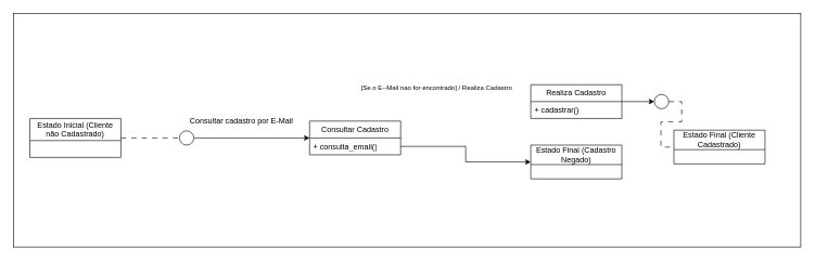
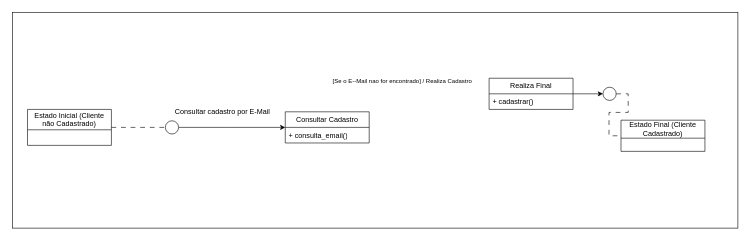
  <mxCell id="0" />
  <mxCell id="1" parent="0" />
  <mxCell id="2" value="" style="rounded=0;whiteSpace=wrap;html=1;" vertex="1" parent="1"><mxGeometry x="20" y="20" width="1210" height="360" as="geometry" /></mxCell>
  <mxCell id="3" style="edgeStyle=orthogonalEdgeStyle;rounded=0;orthogonalLoop=1;jettySize=auto;html=1;exitX=1;exitY=0.5;exitDx=0;exitDy=0;entryX=0;entryY=0.5;entryDx=0;entryDy=0;dashed=1;dashPattern=8 8;endArrow=none;endFill=0;" edge="1" parent="1" source="4" target="6"><mxGeometry relative="1" as="geometry" /></mxCell>
  <mxCell id="4" value="&lt;div&gt;Estado Inicial (Cliente não Cadastrado)&lt;/div&gt;" style="swimlane;fontStyle=0;childLayout=stackLayout;horizontal=1;startSize=34;fillColor=none;horizontalStack=0;resizeParent=1;resizeParentMax=0;resizeLast=0;collapsible=1;marginBottom=0;whiteSpace=wrap;html=1;" vertex="1" parent="1"><mxGeometry x="45" y="182" width="140" height="60" as="geometry" /></mxCell>
  <mxCell id="5" style="edgeStyle=orthogonalEdgeStyle;rounded=0;orthogonalLoop=1;jettySize=auto;html=1;exitX=1;exitY=0.5;exitDx=0;exitDy=0;" edge="1" parent="1" source="6"><mxGeometry relative="1" as="geometry"><mxPoint x="475" y="212" as="targetPoint" /></mxGeometry></mxCell>
  <mxCell id="6" value="" style="ellipse;whiteSpace=wrap;html=1;aspect=fixed;" vertex="1" parent="1"><mxGeometry x="275" y="201" width="22" height="22" as="geometry" /></mxCell>
  <mxCell id="7" value="Consultar Cadastro" style="swimlane;fontStyle=0;childLayout=stackLayout;horizontal=1;startSize=26;fillColor=none;horizontalStack=0;resizeParent=1;resizeParentMax=0;resizeLast=0;collapsible=1;marginBottom=0;whiteSpace=wrap;html=1;" vertex="1" parent="1"><mxGeometry x="475" y="186" width="140" height="52" as="geometry" /></mxCell>
  <mxCell id="8" value="+ consulta_email()" style="text;strokeColor=none;fillColor=none;align=left;verticalAlign=top;spacingLeft=4;spacingRight=4;overflow=hidden;rotatable=0;points=[[0,0.5],[1,0.5]];portConstraint=eastwest;whiteSpace=wrap;html=1;" vertex="1" parent="7"><mxGeometry y="26" width="140" height="26" as="geometry" /></mxCell>
  <mxCell id="9" value="Consultar cadastro por E-Mail" style="text;html=1;align=center;verticalAlign=middle;resizable=0;points=[];autosize=1;strokeColor=none;fillColor=none;" vertex="1" parent="1"><mxGeometry x="275" y="171" width="190" height="30" as="geometry" /></mxCell>
  <mxCell id="10" style="edgeStyle=orthogonalEdgeStyle;rounded=0;orthogonalLoop=1;jettySize=auto;html=1;entryX=0;entryY=0.5;entryDx=0;entryDy=0;" edge="1" parent="1" source="11" target="16"><mxGeometry relative="1" as="geometry" /></mxCell>
- <mxCell id="11" value="Realiza Cadastro" style="swimlane;fontStyle=0;childLayout=stackLayout;horizontal=1;startSize=26;fillColor=none;horizontalStack=0;resizeParent=1;resizeParentMax=0;resizeLast=0;collapsible=1;marginBottom=0;whiteSpace=wrap;html=1;" vertex="1" parent="1"><mxGeometry x="815" y="130" width="140" height="52" as="geometry" /></mxCell>
+ <mxCell id="11" value="Realiza Final" style="swimlane;fontStyle=0;childLayout=stackLayout;horizontal=1;startSize=26;fillColor=none;horizontalStack=0;resizeParent=1;resizeParentMax=0;resizeLast=0;collapsible=1;marginBottom=0;whiteSpace=wrap;html=1;" vertex="1" parent="1"><mxGeometry x="815" y="130" width="140" height="52" as="geometry" /></mxCell>
  <mxCell id="12" value="+ cadastrar()" style="text;strokeColor=none;fillColor=none;align=left;verticalAlign=top;spacingLeft=4;spacingRight=4;overflow=hidden;rotatable=0;points=[[0,0.5],[1,0.5]];portConstraint=eastwest;whiteSpace=wrap;html=1;" vertex="1" parent="11"><mxGeometry y="26" width="140" height="26" as="geometry" /></mxCell>
  <mxCell id="13" value="&lt;div style=&quot;font-size: 10px;&quot;&gt;[Se o E--Mail nao for encontrado] / Realiza Cadastro&lt;/div&gt;" style="text;html=1;align=center;verticalAlign=middle;resizable=0;points=[];autosize=1;strokeColor=none;fillColor=none;fontSize=10;" vertex="1" parent="1"><mxGeometry x="535" y="120" width="270" height="30" as="geometry" /></mxCell>
  <mxCell id="14" value="Estado Final (Cliente Cadastrado)" style="swimlane;fontStyle=0;childLayout=stackLayout;horizontal=1;startSize=30;fillColor=none;horizontalStack=0;resizeParent=1;resizeParentMax=0;resizeLast=0;collapsible=1;marginBottom=0;whiteSpace=wrap;html=1;" vertex="1" parent="1"><mxGeometry x="1035" y="200" width="140" height="52" as="geometry" /></mxCell>
  <mxCell id="15" style="edgeStyle=orthogonalEdgeStyle;rounded=0;orthogonalLoop=1;jettySize=auto;html=1;exitX=1;exitY=0.5;exitDx=0;exitDy=0;entryX=0;entryY=0.5;entryDx=0;entryDy=0;endArrow=none;endFill=0;dashed=1;dashPattern=8 8;" edge="1" parent="1" source="16" target="14"><mxGeometry relative="1" as="geometry" /></mxCell>
  <mxCell id="16" value="" style="ellipse;whiteSpace=wrap;html=1;aspect=fixed;" vertex="1" parent="1"><mxGeometry x="1005" y="145" width="22" height="22" as="geometry" /></mxCell>
- <mxCell id="17" value="&lt;div&gt;Estado Final (Cadastro Negado)&lt;/div&gt;" style="swimlane;fontStyle=0;childLayout=stackLayout;horizontal=1;startSize=30;fillColor=none;horizontalStack=0;resizeParent=1;resizeParentMax=0;resizeLast=0;collapsible=1;marginBottom=0;whiteSpace=wrap;html=1;" vertex="1" parent="1"><mxGeometry x="815" y="223" width="140" height="52" as="geometry" /></mxCell>
- <mxCell id="18" style="edgeStyle=orthogonalEdgeStyle;rounded=0;orthogonalLoop=1;jettySize=auto;html=1;exitX=1;exitY=0.5;exitDx=0;exitDy=0;entryX=0;entryY=0.5;entryDx=0;entryDy=0;" edge="1" parent="1" source="8" target="17"><mxGeometry relative="1" as="geometry" /></mxCell>
